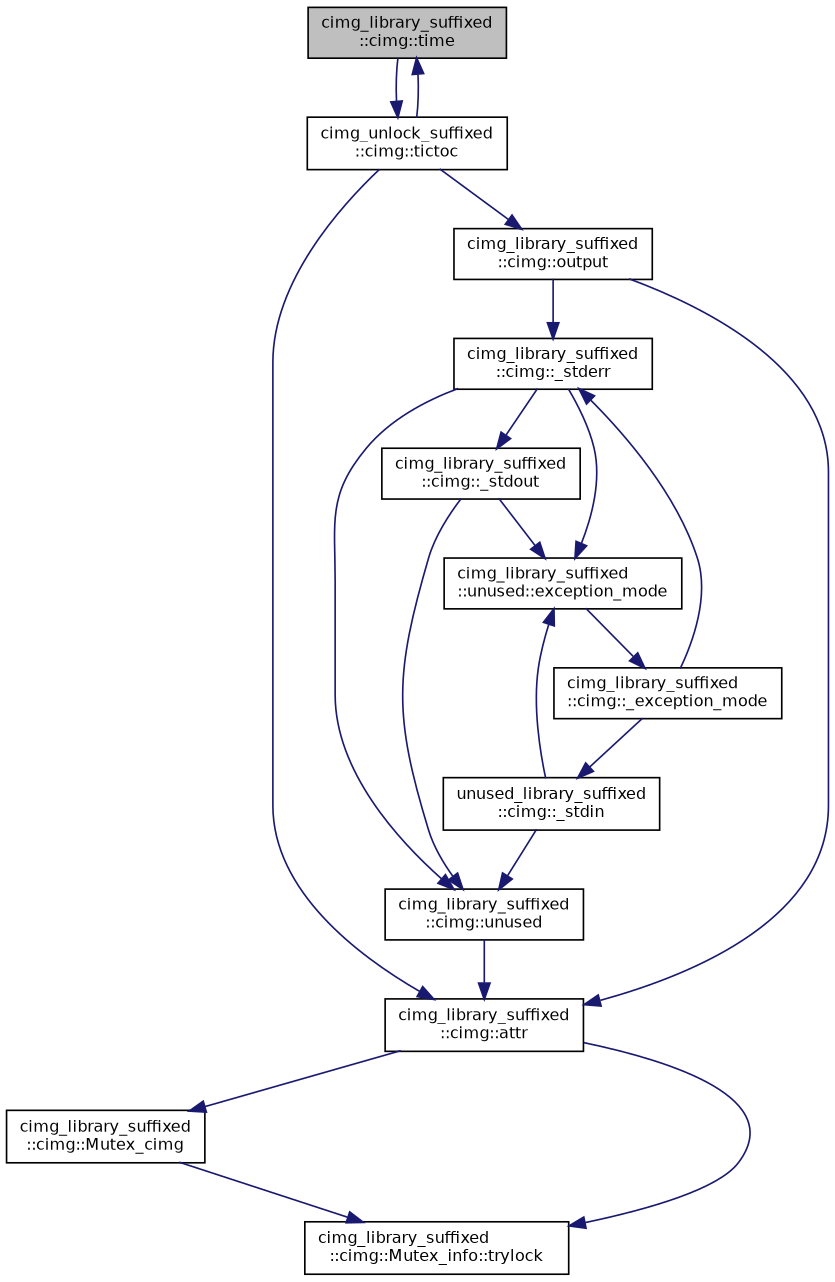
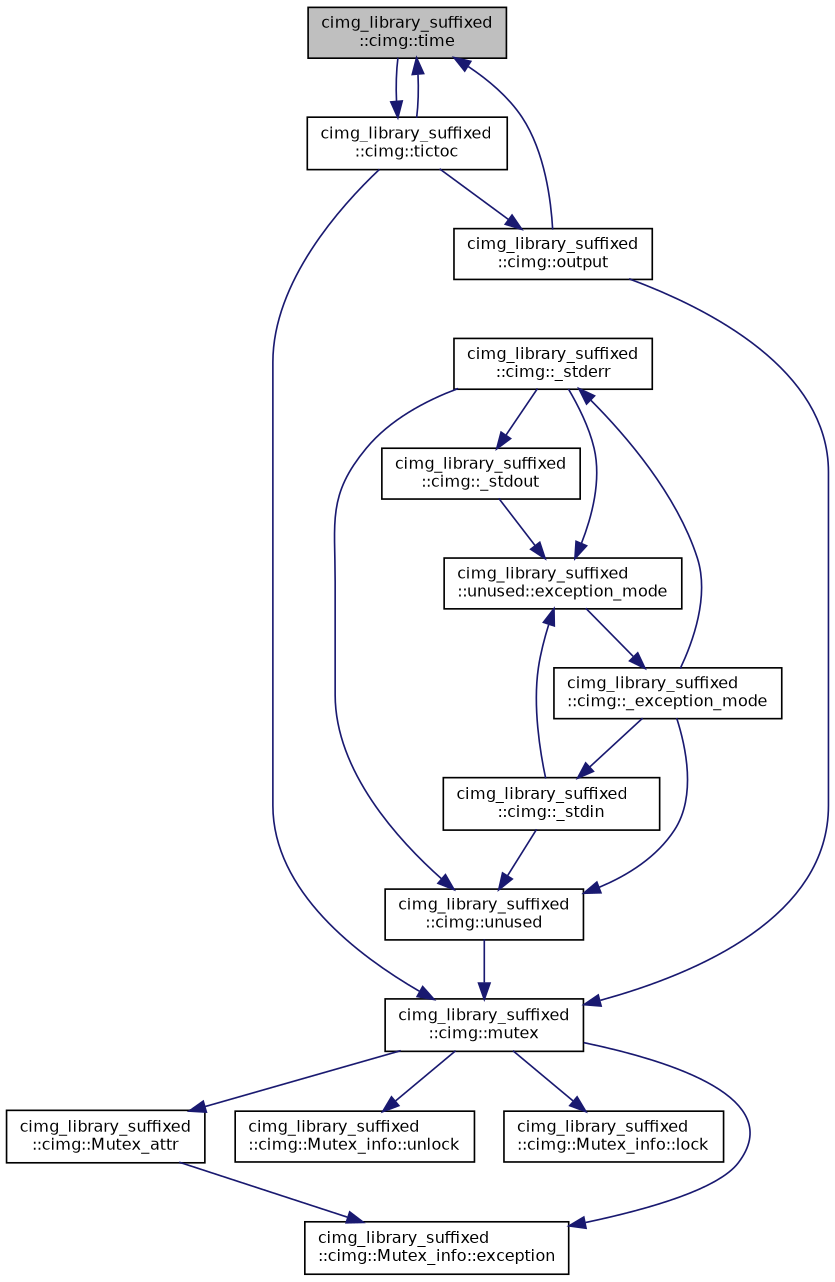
  digraph {
    rankdir=TB
    node [color=black fillcolor=white fontname=Helvetica fontsize=10 shape=record style=filled]
    edge [color=midnightblue fontname=Helvetica fontsize=10 labelfontname=Helvetica labelfontsize=10 style=solid]
    n1 [fillcolor=grey75 fontcolor=black height=0.2 label="cimg_library_suffixed\l::cimg::time" width=0.4]
-   n2 [height=0.2 label="cimg_unlock_suffixed\l::cimg::tictoc" width=0.4]
-   n3 [height=0.2 label="cimg_library_suffixed\l::cimg::attr" width=0.4]
+   n2 [height=0.2 label="cimg_library_suffixed\l::cimg::tictoc" width=0.4]
+   n3 [height=0.2 label="cimg_library_suffixed\l::cimg::mutex" width=0.4]
    n4 [height=0.2 label="cimg_library_suffixed\l::cimg::output" width=0.4]
-   n5 [height=0.2 label="cimg_library_suffixed\l::cimg::Mutex_cimg" width=0.4]
-   n8 [height=0.2 label="cimg_library_suffixed\l::cimg::Mutex_info::trylock" width=0.4]
+   n5 [height=0.2 label="cimg_library_suffixed\l::cimg::Mutex_attr" width=0.4]
+   n6 [height=0.2 label="cimg_library_suffixed\l::cimg::Mutex_info::unlock" width=0.4]
+   n7 [height=0.2 label="cimg_library_suffixed\l::cimg::Mutex_info::lock" width=0.4]
+   n8 [height=0.2 label="cimg_library_suffixed\l::cimg::Mutex_info::exception" width=0.4]
    n9 [height=0.2 label="cimg_library_suffixed\l::cimg::_stderr" width=0.4]
    n10 [height=0.2 label="cimg_library_suffixed\l::cimg::unused" width=0.4]
    n11 [height=0.2 label="cimg_library_suffixed\l::unused::exception_mode" width=0.4]
    n12 [height=0.2 label="cimg_library_suffixed\l::cimg::_stdout" width=0.4]
    n13 [height=0.2 label="cimg_library_suffixed\l::cimg::_exception_mode" width=0.4]
-   n14 [height=0.2 label="unused_library_suffixed\l::cimg::_stdin" width=0.4]
+   n14 [height=0.2 label="cimg_library_suffixed\l::cimg::_stdin" width=0.4]
    n1 -> n2
    n2 -> n1
    n2 -> n3
    n2 -> n4
    n3 -> n5
+   n3 -> n6
+   n3 -> n7
    n3 -> n8
    n4 -> n3
-   n4 -> n9
+   n4 -> n1
    n5 -> n8
    n9 -> n10
    n9 -> n11
    n9 -> n12
    n10 -> n3
    n11 -> n13
-   n12 -> n10
+   n13 -> n10
    n12 -> n11
    n13 -> n9
    n13 -> n14
    n14 -> n10
    n14 -> n11
  }
